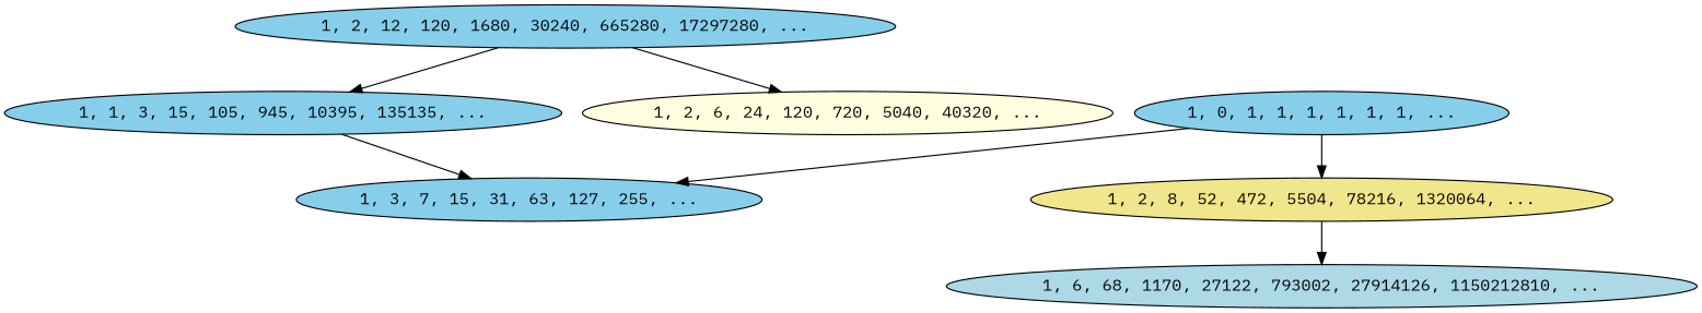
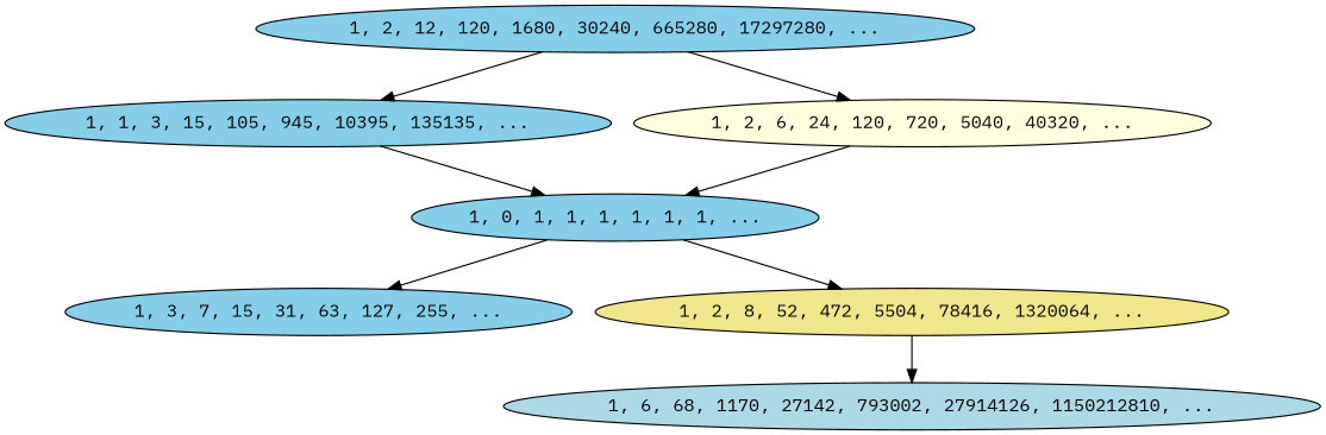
  digraph {
    fontname="IBM Plex Mono"
    node [fillcolor=skyblue fontname="IBM Plex Mono" style=filled]
    edge [fontname="IBM Plex Mono"]
    n1 [label="1, 2, 12, 120, 1680, 30240, 665280, 17297280, ..."]
    n2 [label="1, 1, 3, 15, 105, 945, 10395, 135135, ..."]
    n3 [fillcolor=lightyellow label="1, 2, 6, 24, 120, 720, 5040, 40320, ..."]
    n4 [label="1, 0, 1, 1, 1, 1, 1, 1, ..."]
    n5 [label="1, 3, 7, 15, 31, 63, 127, 255, ..."]
-   n6 [fillcolor=khaki label="1, 2, 8, 52, 472, 5504, 78216, 1320064, ..."]
-   n7 [fillcolor=lightblue label="1, 6, 68, 1170, 27122, 793002, 27914126, 1150212810, ..."]
+   n6 [fillcolor=khaki label="1, 2, 8, 52, 472, 5504, 78416, 1320064, ..."]
+   n7 [fillcolor=lightblue label="1, 6, 68, 1170, 27142, 793002, 27914126, 1150212810, ..."]
    n1 -> n2
    n1 -> n3
-   n2 -> n5
+   n2 -> n4
+   n3 -> n4
    n4 -> n5
    n4 -> n6
    n6 -> n7
  }
